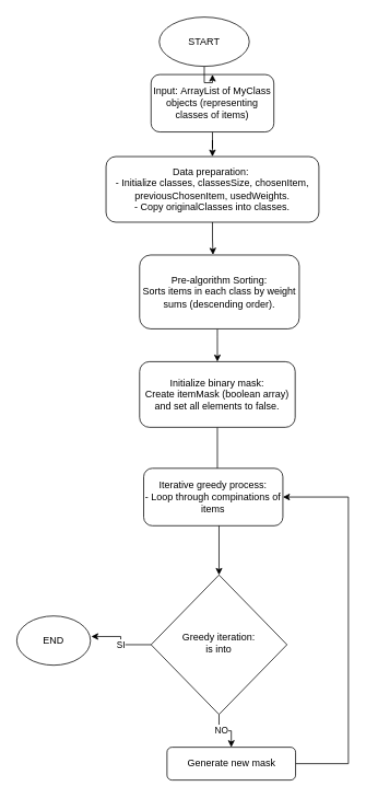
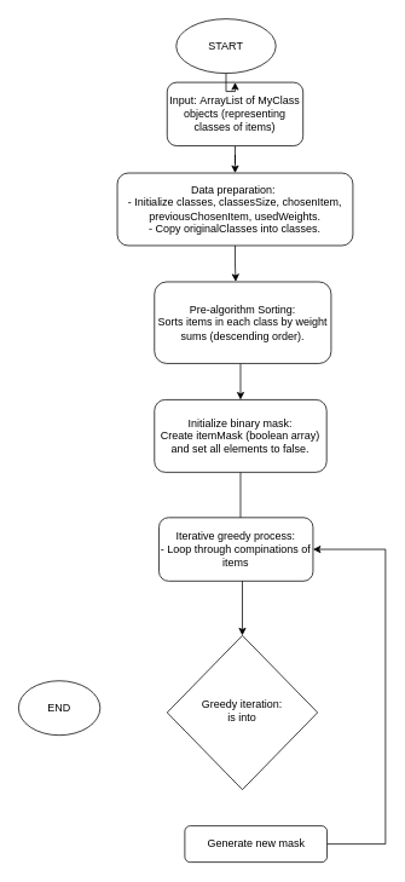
  <mxCell id="0" />
  <mxCell id="1" parent="0" />
  <mxCell id="2" style="edgeStyle=orthogonalEdgeStyle;rounded=0;orthogonalLoop=1;jettySize=auto;html=1;entryX=0.5;entryY=0;entryDx=0;entryDy=0;" edge="1" parent="1" source="3" target="5"><mxGeometry relative="1" as="geometry" /></mxCell>
  <mxCell id="3" value="Input:&amp;nbsp;ArrayList of MyClass objects (representing classes of items)" style="rounded=1;whiteSpace=wrap;html=1;fontSize=12;glass=0;strokeWidth=1;shadow=0;" vertex="1" parent="1"><mxGeometry x="184" y="90" width="150" height="70" as="geometry" /></mxCell>
  <mxCell id="4" style="edgeStyle=orthogonalEdgeStyle;rounded=0;orthogonalLoop=1;jettySize=auto;html=1;entryX=0.46;entryY=-0.003;entryDx=0;entryDy=0;entryPerimeter=0;" edge="1" parent="1" source="5" target="7"><mxGeometry relative="1" as="geometry" /></mxCell>
  <mxCell id="5" value="Data preparation:&amp;nbsp;&lt;br&gt;- Initialize classes, classesSize, chosenItem, previousChosenItem, usedWeights.&lt;br&gt;- Copy originalClasses into classes." style="rounded=1;whiteSpace=wrap;html=1;fontSize=12;glass=0;strokeWidth=1;shadow=0;" vertex="1" parent="1"><mxGeometry x="129" y="190" width="260" height="80" as="geometry" /></mxCell>
  <mxCell id="6" style="edgeStyle=orthogonalEdgeStyle;rounded=0;orthogonalLoop=1;jettySize=auto;html=1;" edge="1" parent="1" source="7" target="9"><mxGeometry relative="1" as="geometry"><Array as="points"><mxPoint x="265" y="410" /><mxPoint x="265" y="410" /></Array></mxGeometry></mxCell>
  <mxCell id="7" value="Pre-algorithm Sorting: &lt;br&gt;Sorts items in each class by weight sums (descending order)." style="rounded=1;whiteSpace=wrap;html=1;fontSize=12;glass=0;strokeWidth=1;shadow=0;" vertex="1" parent="1"><mxGeometry x="170" y="310" width="195" height="90" as="geometry" /></mxCell>
  <mxCell id="8" style="edgeStyle=orthogonalEdgeStyle;rounded=0;orthogonalLoop=1;jettySize=auto;html=1;entryX=0.5;entryY=0;entryDx=0;entryDy=0;" edge="1" parent="1" source="9" target="14"><mxGeometry relative="1" as="geometry" /></mxCell>
  <mxCell id="9" value="Initialize binary mask:&lt;br&gt;Create itemMask (boolean array) and set all elements to false." style="rounded=1;whiteSpace=wrap;html=1;fontSize=12;glass=0;strokeWidth=1;shadow=0;" vertex="1" parent="1"><mxGeometry x="170" y="440" width="190" height="80" as="geometry" /></mxCell>
- <mxCell id="10" style="edgeStyle=orthogonalEdgeStyle;rounded=0;orthogonalLoop=1;jettySize=auto;html=1;entryX=1.011;entryY=0.417;entryDx=0;entryDy=0;entryPerimeter=0;" edge="1" parent="1" source="14" target="18"><mxGeometry relative="1" as="geometry"><mxPoint x="-48" y="695" as="targetPoint" /></mxGeometry></mxCell>
- <mxCell id="11" value="SI" style="edgeLabel;html=1;align=center;verticalAlign=middle;resizable=0;points=[];" vertex="1" connectable="0" parent="10"><mxGeometry x="-0.078" y="1" relative="1" as="geometry"><mxPoint as="offset" /></mxGeometry></mxCell>
- <mxCell id="12" style="edgeStyle=orthogonalEdgeStyle;rounded=0;orthogonalLoop=1;jettySize=auto;html=1;entryX=0.5;entryY=0;entryDx=0;entryDy=0;" edge="1" parent="1" source="14" target="20"><mxGeometry relative="1" as="geometry" /></mxCell>
- <mxCell id="13" value="NO" style="edgeLabel;html=1;align=center;verticalAlign=middle;resizable=0;points=[];" vertex="1" connectable="0" parent="12"><mxGeometry x="-0.343" y="2" relative="1" as="geometry"><mxPoint as="offset" /></mxGeometry></mxCell>
  <mxCell id="14" value="Greedy iteration: &lt;br&gt;is into" style="rhombus;whiteSpace=wrap;html=1;shadow=0;fontFamily=Helvetica;fontSize=12;align=center;strokeWidth=1;spacing=6;spacingTop=-4;" vertex="1" parent="1"><mxGeometry x="184" y="700" width="166" height="170" as="geometry" /></mxCell>
  <mxCell id="15" value="Iterative greedy process:&lt;br&gt;- Loop through compinations of items" style="rounded=1;whiteSpace=wrap;html=1;fontSize=12;glass=0;strokeWidth=1;shadow=0;" vertex="1" parent="1"><mxGeometry x="175" y="570" width="170" height="70" as="geometry" /></mxCell>
  <mxCell id="16" style="edgeStyle=orthogonalEdgeStyle;rounded=0;orthogonalLoop=1;jettySize=auto;html=1;entryX=0.5;entryY=0;entryDx=0;entryDy=0;" edge="1" parent="1" source="17" target="3"><mxGeometry relative="1" as="geometry" /></mxCell>
  <mxCell id="17" value="START" style="ellipse;whiteSpace=wrap;html=1;" vertex="1" parent="1"><mxGeometry x="194" y="20" width="110" height="60" as="geometry" /></mxCell>
  <mxCell id="18" value="END" style="ellipse;whiteSpace=wrap;html=1;" vertex="1" parent="1"><mxGeometry x="20" y="750" width="90" height="60" as="geometry" /></mxCell>
  <mxCell id="19" style="edgeStyle=orthogonalEdgeStyle;rounded=0;orthogonalLoop=1;jettySize=auto;html=1;entryX=1;entryY=0.5;entryDx=0;entryDy=0;" edge="1" parent="1" source="20" target="15"><mxGeometry relative="1" as="geometry"><Array as="points"><mxPoint x="425" y="930" /><mxPoint x="425" y="605" /></Array></mxGeometry></mxCell>
  <mxCell id="20" value="Generate new mask" style="rounded=1;whiteSpace=wrap;html=1;fontSize=12;glass=0;strokeWidth=1;shadow=0;" vertex="1" parent="1"><mxGeometry x="203.5" y="910" width="157" height="40" as="geometry" /></mxCell>
